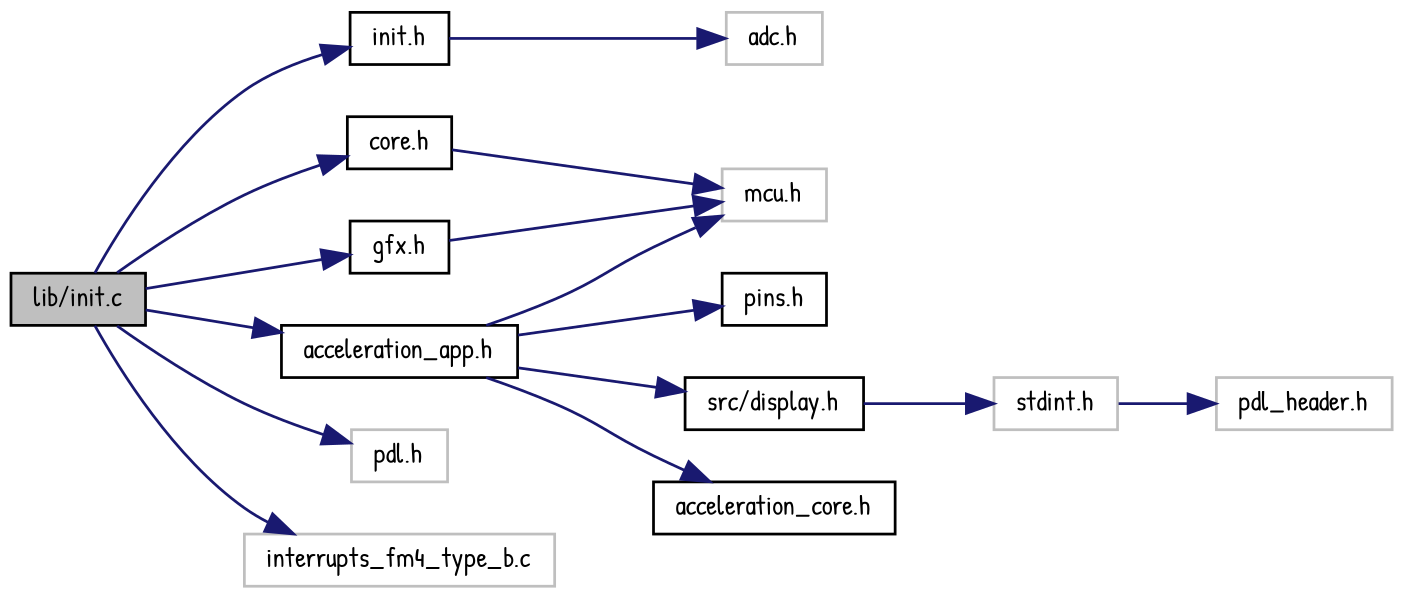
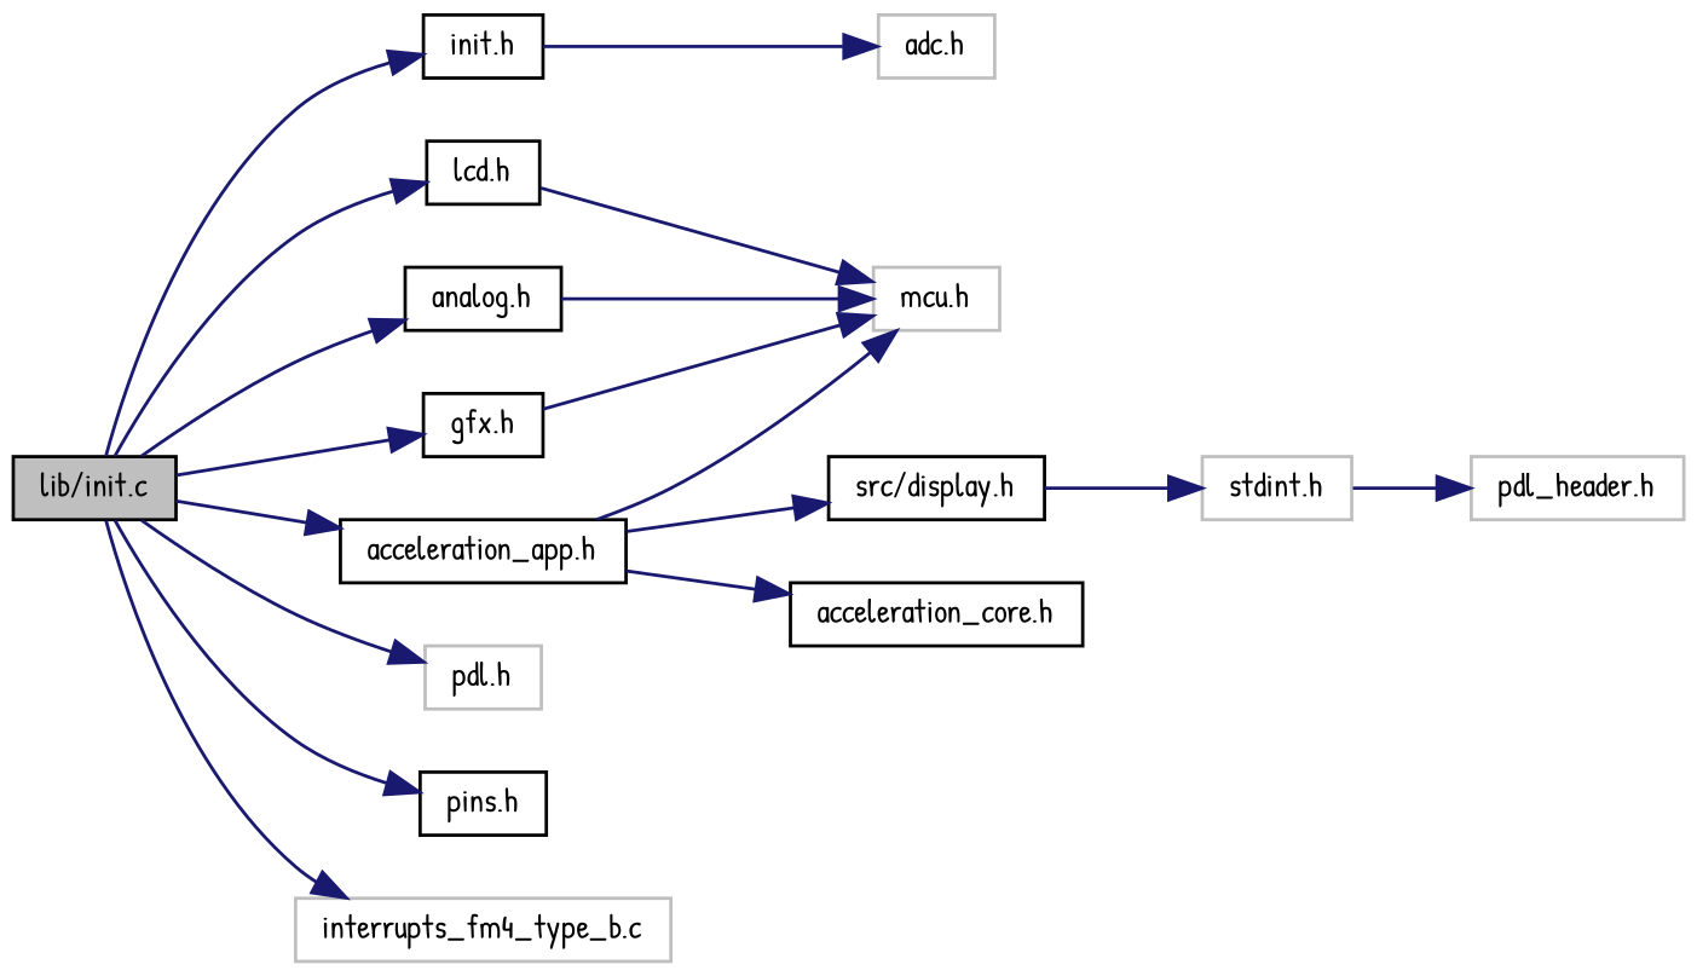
  digraph {
    fontname="Patrick Hand"
    rankdir=LR
    node [color=black fillcolor=white fontname="Patrick Hand" fontsize=10 shape=record style=filled]
    edge [color=midnightblue fontname="Patrick Hand" fontsize=10 labelfontname=Helvetica labelfontsize=10 style=solid]
    n1 [fillcolor=grey75 fontcolor=black height=0.2 label="lib/init.c" width=0.4]
    n2 [height=0.2 label="init.h" width=0.4]
-   n3 [height=0.2 label="core.h" width=0.4]
+   n3 [height=0.2 label="lcd.h" width=0.4]
+   n4 [height=0.2 label="analog.h" width=0.4]
    n5 [height=0.2 label="gfx.h" width=0.4]
    n6 [height=0.2 label="acceleration_app.h" width=0.4]
    n7 [color=grey75 height=0.2 label="pdl.h" width=0.4]
    n8 [height=0.2 label="pins.h" width=0.4]
    n9 [color=grey75 height=0.2 label="interrupts_fm4_type_b.c" width=0.4]
    n10 [color=grey75 height=0.2 label="adc.h" width=0.4]
    n11 [color=grey75 height=0.2 label="mcu.h" width=0.4]
    n12 [height=0.2 label="src/display.h" width=0.4]
    n13 [color=grey75 height=0.2 label="stdint.h" width=0.4]
    n14 [height=0.2 label="acceleration_core.h" width=0.4]
    n15 [color=grey75 height=0.2 label="pdl_header.h" width=0.4]
    n1 -> n2
    n1 -> n3
+   n1 -> n4
    n1 -> n5
    n1 -> n6
    n1 -> n7
-   n6 -> n8
+   n1 -> n8
    n1 -> n9
    n2 -> n10
    n3 -> n11
+   n4 -> n11
    n5 -> n11
    n6 -> n11
    n6 -> n12
    n6 -> n14
    n12 -> n13
    n13 -> n15
  }
